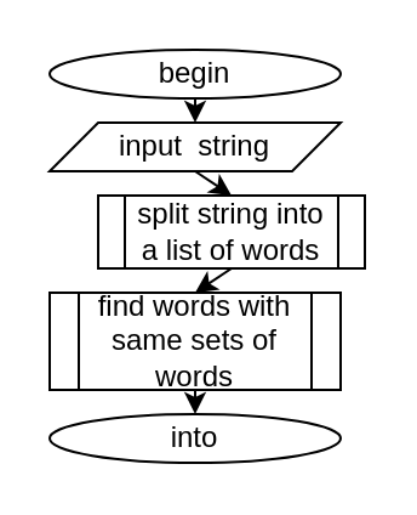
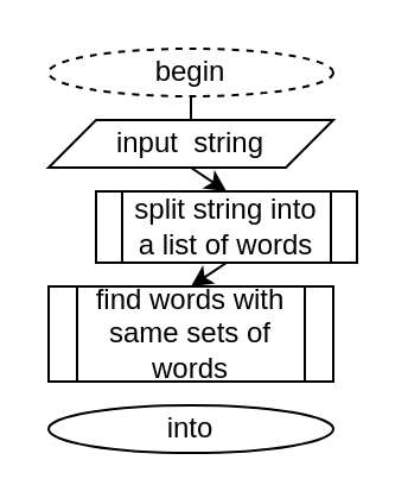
  <mxCell id="0" />
  <mxCell id="1" parent="0" />
- <mxCell id="2" value="begin" style="ellipse;whiteSpace=wrap;html=1;" parent="1" vertex="1"><mxGeometry x="20" width="120" height="20" as="geometry" y="20" /></mxCell>
+ <mxCell id="2" value="begin" style="ellipse;whiteSpace=wrap;html=1;dashed=1;" parent="1" vertex="1"><mxGeometry x="20" width="120" height="20" as="geometry" y="20" /></mxCell>
  <mxCell id="3" value="input&amp;nbsp; string" style="shape=parallelogram;perimeter=parallelogramPerimeter;whiteSpace=wrap;html=1;fixedSize=1;" parent="1" vertex="1"><mxGeometry x="20" y="50" width="120" height="20" as="geometry" /></mxCell>
- <mxCell id="4" value="" style="endArrow=classic;html=1;rounded=0;exitX=0.5;exitY=1;exitDx=0;exitDy=0;entryX=0.5;entryY=0;entryDx=0;entryDy=0;" parent="1" source="2" target="3" edge="1"><mxGeometry width="50" height="50" relative="1" as="geometry"><mxPoint x="100" y="250" as="sourcePoint" /><mxPoint x="150" y="200" as="targetPoint" /></mxGeometry></mxCell>
+ <mxCell id="4" value="" style="endArrow=none;html=1;rounded=0;exitX=0.5;exitY=1;exitDx=0;exitDy=0;entryX=0.5;entryY=0;entryDx=0;entryDy=0;" parent="1" source="2" target="3" edge="1"><mxGeometry width="50" height="50" relative="1" as="geometry"><mxPoint x="100" y="250" as="sourcePoint" /><mxPoint x="150" y="200" as="targetPoint" /></mxGeometry></mxCell>
  <mxCell id="5" value="" style="endArrow=classic;html=1;rounded=0;exitX=0.5;exitY=1;exitDx=0;exitDy=0;entryX=0.5;entryY=0;entryDx=0;entryDy=0;" parent="1" source="3" target="6" edge="1"><mxGeometry width="50" height="50" relative="1" as="geometry"><mxPoint x="-30" y="330" as="sourcePoint" /><mxPoint x="80" y="80" as="targetPoint" /></mxGeometry></mxCell>
  <mxCell id="6" value="split string into a list of words" style="shape=process;whiteSpace=wrap;html=1;backgroundOutline=1;" vertex="1" parent="1"><mxGeometry x="40" y="80" width="110" height="30" as="geometry" /></mxCell>
  <mxCell id="7" value="" style="endArrow=classic;html=1;rounded=0;exitX=0.5;exitY=1;exitDx=0;exitDy=0;entryX=0.5;entryY=0;entryDx=0;entryDy=0;" edge="1" parent="1" source="6" target="8"><mxGeometry width="50" height="50" relative="1" as="geometry"><mxPoint x="130" y="240" as="sourcePoint" /><mxPoint x="190" y="130" as="targetPoint" /></mxGeometry></mxCell>
  <mxCell id="8" value="find words with same sets of words" style="shape=process;whiteSpace=wrap;html=1;backgroundOutline=1;" vertex="1" parent="1"><mxGeometry x="20" y="120" width="120" height="40" as="geometry" /></mxCell>
- <mxCell id="9" value="" style="endArrow=classic;html=1;rounded=0;exitX=0.5;exitY=1;exitDx=0;exitDy=0;entryX=0.5;entryY=0;entryDx=0;entryDy=0;" edge="1" parent="1" source="8" target="10"><mxGeometry width="50" height="50" relative="1" as="geometry"><mxPoint x="120" y="240" as="sourcePoint" /><mxPoint x="80" y="180" as="targetPoint" /></mxGeometry></mxCell>
  <mxCell id="10" value="into" style="ellipse;whiteSpace=wrap;html=1;" vertex="1" parent="1"><mxGeometry x="20" y="170" width="120" height="20" as="geometry" /></mxCell>
